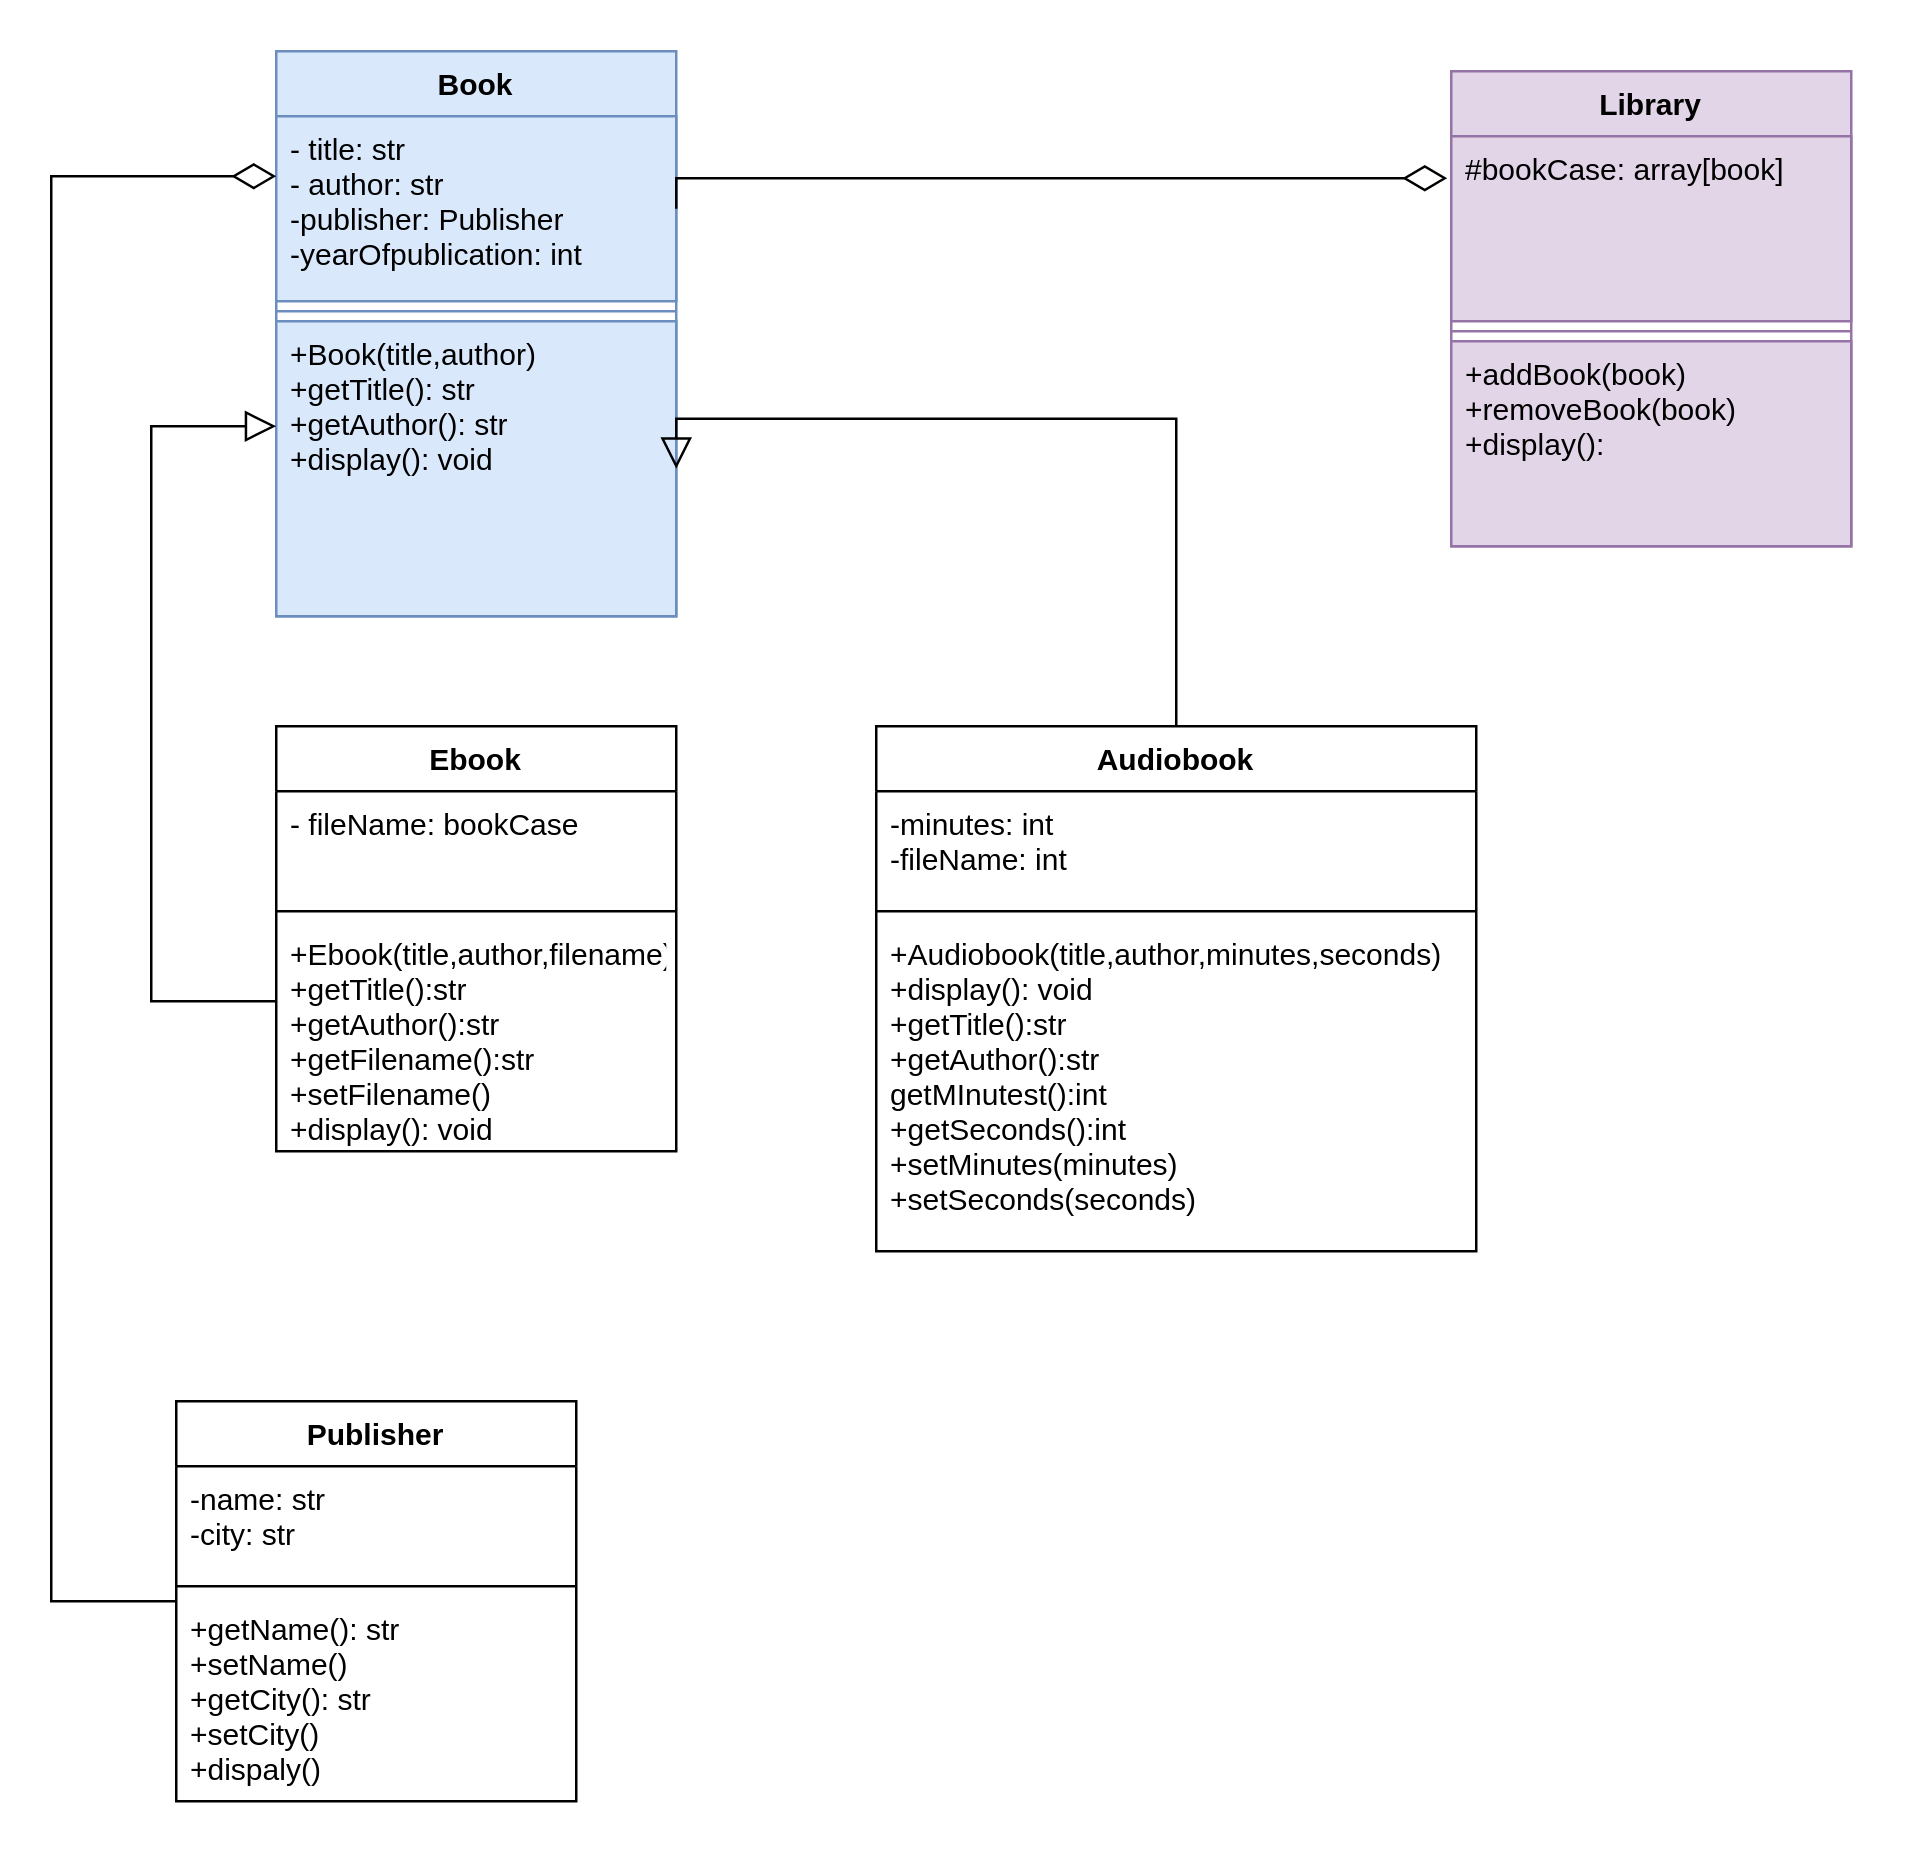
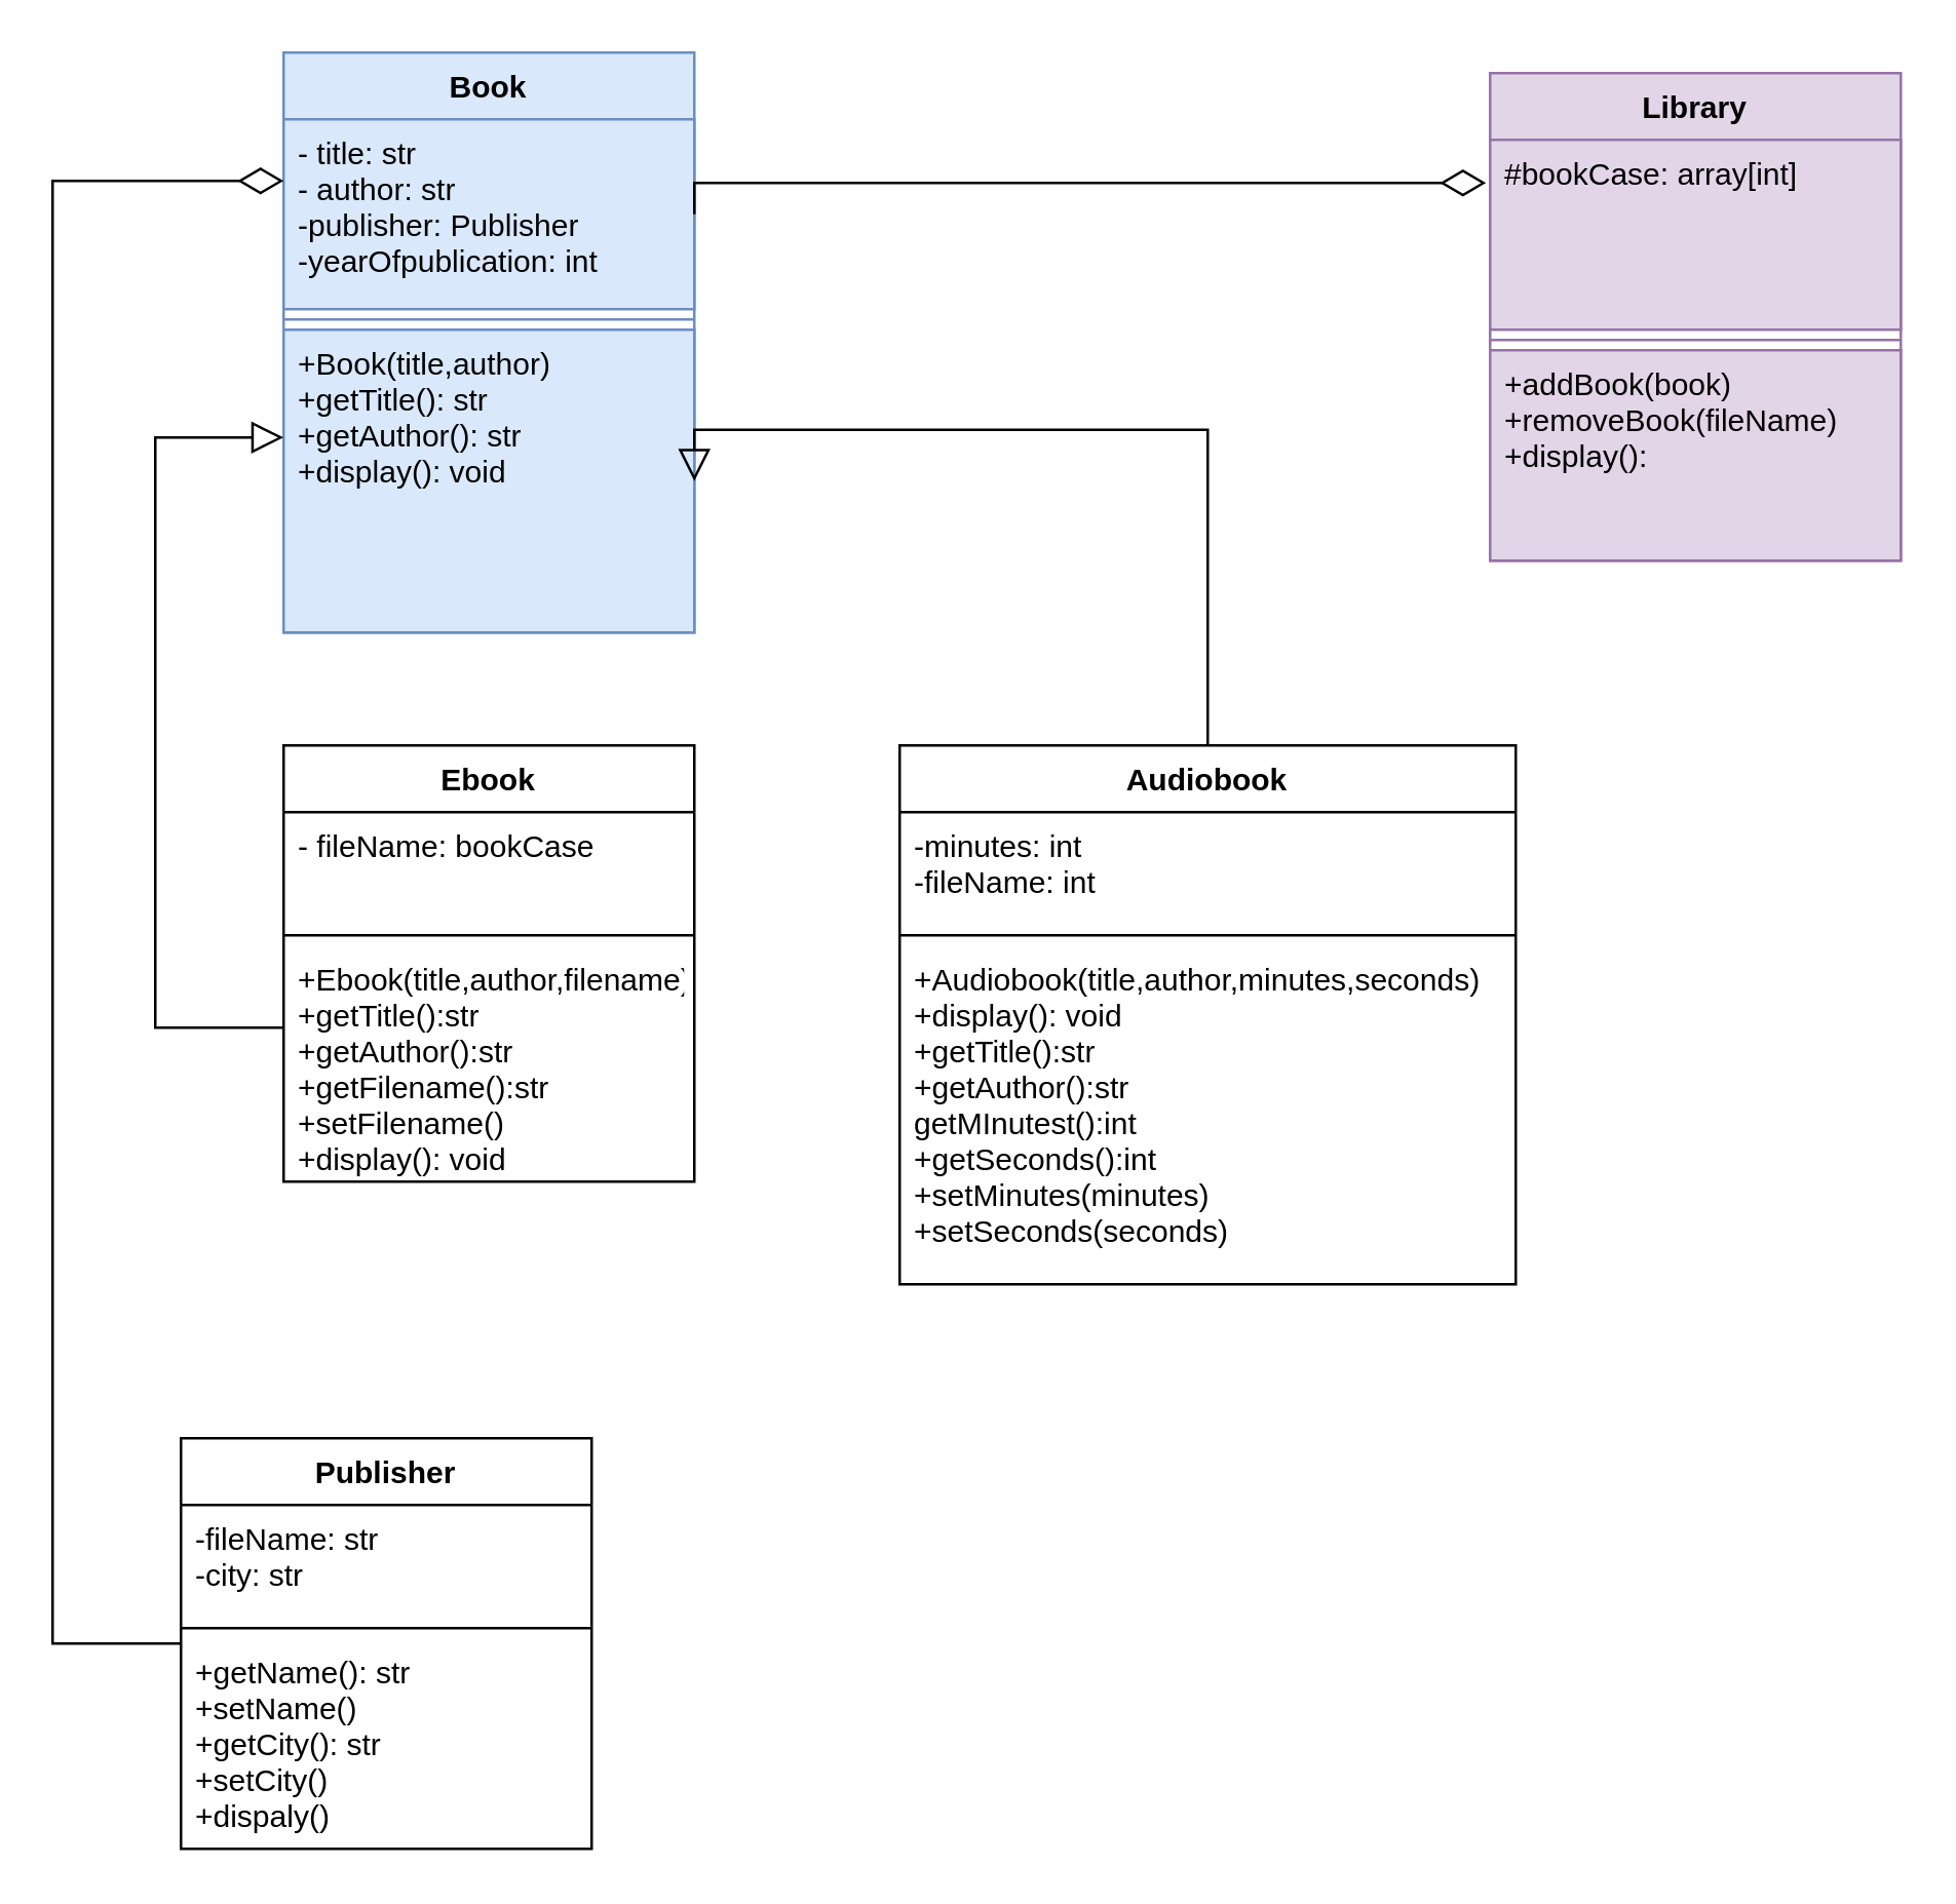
  <mxCell id="0" />
  <mxCell id="1" parent="0" />
  <mxCell id="2" value="Book" style="swimlane;fontStyle=1;align=center;verticalAlign=top;childLayout=stackLayout;horizontal=1;startSize=26;horizontalStack=0;resizeParent=1;resizeParentMax=0;resizeLast=0;collapsible=1;marginBottom=0;fillColor=#dae8fc;strokeColor=#6c8ebf;" parent="1" vertex="1"><mxGeometry x="110" y="20" width="160" height="226" as="geometry" /></mxCell>
  <mxCell id="3" value="- title: str&#10;- author: str&#10;-publisher: Publisher&#10;-yearOfpublication: int&#10;" style="text;strokeColor=#6c8ebf;fillColor=#dae8fc;align=left;verticalAlign=top;spacingLeft=4;spacingRight=4;overflow=hidden;rotatable=0;points=[[0,0.5],[1,0.5]];portConstraint=eastwest;" parent="2" vertex="1"><mxGeometry y="26" width="160" height="74" as="geometry" /></mxCell>
  <mxCell id="4" value="" style="line;strokeWidth=1;fillColor=none;align=left;verticalAlign=middle;spacingTop=-1;spacingLeft=3;spacingRight=3;rotatable=0;labelPosition=right;points=[];portConstraint=eastwest;strokeColor=inherit;" parent="2" vertex="1"><mxGeometry y="100" width="160" height="8" as="geometry" /></mxCell>
  <mxCell id="5" value="+Book(title,author)&#10;+getTitle(): str&#10;+getAuthor(): str&#10;+display(): void" style="text;strokeColor=#6c8ebf;fillColor=#dae8fc;align=left;verticalAlign=top;spacingLeft=4;spacingRight=4;overflow=hidden;rotatable=0;points=[[0,0.5],[1,0.5]];portConstraint=eastwest;" parent="2" vertex="1"><mxGeometry y="108" width="160" height="118" as="geometry" /></mxCell>
  <mxCell id="6" style="edgeStyle=orthogonalEdgeStyle;rounded=0;orthogonalLoop=1;jettySize=auto;html=1;endArrow=block;endFill=0;strokeWidth=1;endSize=10;" parent="1" source="7" target="5" edge="1"><mxGeometry relative="1" as="geometry"><Array as="points"><mxPoint x="60" y="400" /><mxPoint x="60" y="170" /></Array></mxGeometry></mxCell>
  <mxCell id="7" value="Ebook" style="swimlane;fontStyle=1;align=center;verticalAlign=top;childLayout=stackLayout;horizontal=1;startSize=26;horizontalStack=0;resizeParent=1;resizeParentMax=0;resizeLast=0;collapsible=1;marginBottom=0;" parent="1" vertex="1"><mxGeometry x="110" y="290" width="160" height="170" as="geometry" /></mxCell>
  <mxCell id="8" value="- fileName: bookCase " style="text;strokeColor=none;fillColor=none;align=left;verticalAlign=top;spacingLeft=4;spacingRight=4;overflow=hidden;rotatable=0;points=[[0,0.5],[1,0.5]];portConstraint=eastwest;" parent="7" vertex="1"><mxGeometry y="26" width="160" height="44" as="geometry" /></mxCell>
  <mxCell id="9" value="" style="line;strokeWidth=1;fillColor=none;align=left;verticalAlign=middle;spacingTop=-1;spacingLeft=3;spacingRight=3;rotatable=0;labelPosition=right;points=[];portConstraint=eastwest;strokeColor=inherit;" parent="7" vertex="1"><mxGeometry y="70" width="160" height="8" as="geometry" /></mxCell>
  <mxCell id="10" value="+Ebook(title,author,filename):&#10;+getTitle():str&#10;+getAuthor():str&#10;+getFilename():str&#10;+setFilename()&#10;+display(): void" style="text;strokeColor=none;fillColor=none;align=left;verticalAlign=top;spacingLeft=4;spacingRight=4;overflow=hidden;rotatable=0;points=[[0,0.5],[1,0.5]];portConstraint=eastwest;" parent="7" vertex="1"><mxGeometry y="78" width="160" height="92" as="geometry" /></mxCell>
  <mxCell id="11" style="edgeStyle=orthogonalEdgeStyle;rounded=0;orthogonalLoop=1;jettySize=auto;html=1;entryX=1;entryY=0.5;entryDx=0;entryDy=0;endArrow=block;endFill=0;strokeWidth=1;endSize=10;" parent="1" source="12" target="5" edge="1"><mxGeometry relative="1" as="geometry"><Array as="points"><mxPoint x="470" y="167" /></Array></mxGeometry></mxCell>
  <mxCell id="12" value="Audiobook" style="swimlane;fontStyle=1;align=center;verticalAlign=top;childLayout=stackLayout;horizontal=1;startSize=26;horizontalStack=0;resizeParent=1;resizeParentMax=0;resizeLast=0;collapsible=1;marginBottom=0;" parent="1" vertex="1"><mxGeometry x="350" y="290" width="240" height="210" as="geometry" /></mxCell>
  <mxCell id="13" value="-minutes: int&#10;-fileName: int" style="text;strokeColor=none;fillColor=none;align=left;verticalAlign=top;spacingLeft=4;spacingRight=4;overflow=hidden;rotatable=0;points=[[0,0.5],[1,0.5]];portConstraint=eastwest;" parent="12" vertex="1"><mxGeometry y="26" width="240" height="44" as="geometry" /></mxCell>
  <mxCell id="14" value="" style="line;strokeWidth=1;fillColor=none;align=left;verticalAlign=middle;spacingTop=-1;spacingLeft=3;spacingRight=3;rotatable=0;labelPosition=right;points=[];portConstraint=eastwest;strokeColor=inherit;" parent="12" vertex="1"><mxGeometry y="70" width="240" height="8" as="geometry" /></mxCell>
  <mxCell id="15" value="+Audiobook(title,author,minutes,seconds)&#10;+display(): void&#10;+getTitle():str&#10;+getAuthor():str&#10;getMInutest():int&#10;+getSeconds():int&#10;+setMinutes(minutes)&#10;+setSeconds(seconds)" style="text;strokeColor=none;fillColor=none;align=left;verticalAlign=top;spacingLeft=4;spacingRight=4;overflow=hidden;rotatable=0;points=[[0,0.5],[1,0.5]];portConstraint=eastwest;" parent="12" vertex="1"><mxGeometry y="78" width="240" height="132" as="geometry" /></mxCell>
  <mxCell id="16" value="Library" style="swimlane;fontStyle=1;align=center;verticalAlign=top;childLayout=stackLayout;horizontal=1;startSize=26;horizontalStack=0;resizeParent=1;resizeParentMax=0;resizeLast=0;collapsible=1;marginBottom=0;fillColor=#e1d5e7;strokeColor=#9673a6;" parent="1" vertex="1"><mxGeometry x="580" y="28" width="160" height="190" as="geometry" /></mxCell>
- <mxCell id="17" value="#bookCase: array[book]" style="text;strokeColor=#9673a6;fillColor=#e1d5e7;align=left;verticalAlign=top;spacingLeft=4;spacingRight=4;overflow=hidden;rotatable=0;points=[[0,0.5],[1,0.5]];portConstraint=eastwest;" parent="16" vertex="1"><mxGeometry y="26" width="160" height="74" as="geometry" /></mxCell>
+ <mxCell id="17" value="#bookCase: array[int]" style="text;strokeColor=#9673a6;fillColor=#e1d5e7;align=left;verticalAlign=top;spacingLeft=4;spacingRight=4;overflow=hidden;rotatable=0;points=[[0,0.5],[1,0.5]];portConstraint=eastwest;" parent="16" vertex="1"><mxGeometry y="26" width="160" height="74" as="geometry" /></mxCell>
  <mxCell id="18" value="" style="line;strokeWidth=1;fillColor=none;align=left;verticalAlign=middle;spacingTop=-1;spacingLeft=3;spacingRight=3;rotatable=0;labelPosition=right;points=[];portConstraint=eastwest;strokeColor=inherit;" parent="16" vertex="1"><mxGeometry y="100" width="160" height="8" as="geometry" /></mxCell>
- <mxCell id="19" value="+addBook(book)&#10;+removeBook(book)&#10;+display(): " style="text;strokeColor=#9673a6;fillColor=#e1d5e7;align=left;verticalAlign=top;spacingLeft=4;spacingRight=4;overflow=hidden;rotatable=0;points=[[0,0.5],[1,0.5]];portConstraint=eastwest;" parent="16" vertex="1"><mxGeometry y="108" width="160" height="82" as="geometry" /></mxCell>
+ <mxCell id="19" value="+addBook(book)&#10;+removeBook(fileName)&#10;+display(): " style="text;strokeColor=#9673a6;fillColor=#e1d5e7;align=left;verticalAlign=top;spacingLeft=4;spacingRight=4;overflow=hidden;rotatable=0;points=[[0,0.5],[1,0.5]];portConstraint=eastwest;" parent="16" vertex="1"><mxGeometry y="108" width="160" height="82" as="geometry" /></mxCell>
  <mxCell id="20" style="edgeStyle=orthogonalEdgeStyle;rounded=0;orthogonalLoop=1;jettySize=auto;html=1;exitX=1;exitY=0.5;exitDx=0;exitDy=0;entryX=-0.01;entryY=0.227;entryDx=0;entryDy=0;entryPerimeter=0;strokeWidth=1;endArrow=diamondThin;endFill=0;endSize=15;" parent="1" source="3" target="17" edge="1"><mxGeometry relative="1" as="geometry"><Array as="points"><mxPoint x="270" y="71" /></Array></mxGeometry></mxCell>
  <mxCell id="21" value="" style="edgeStyle=orthogonalEdgeStyle;rounded=0;orthogonalLoop=1;jettySize=auto;html=1;endSize=15;endArrow=diamondThin;endFill=0;" edge="1" parent="1" source="22"><mxGeometry relative="1" as="geometry"><mxPoint x="110" y="70" as="targetPoint" /><Array as="points"><mxPoint x="20" y="640" /><mxPoint x="20" y="70" /><mxPoint x="110" y="70" /></Array></mxGeometry></mxCell>
  <mxCell id="22" value="Publisher" style="swimlane;fontStyle=1;align=center;verticalAlign=top;childLayout=stackLayout;horizontal=1;startSize=26;horizontalStack=0;resizeParent=1;resizeParentMax=0;resizeLast=0;collapsible=1;marginBottom=0;" vertex="1" parent="1"><mxGeometry x="70" y="560" width="160" height="160" as="geometry" /></mxCell>
- <mxCell id="23" value="-name: str&#10;-city: str" style="text;strokeColor=none;fillColor=none;align=left;verticalAlign=top;spacingLeft=4;spacingRight=4;overflow=hidden;rotatable=0;points=[[0,0.5],[1,0.5]];portConstraint=eastwest;" vertex="1" parent="22"><mxGeometry y="26" width="160" height="44" as="geometry" /></mxCell>
+ <mxCell id="23" value="-fileName: str&#10;-city: str" style="text;strokeColor=none;fillColor=none;align=left;verticalAlign=top;spacingLeft=4;spacingRight=4;overflow=hidden;rotatable=0;points=[[0,0.5],[1,0.5]];portConstraint=eastwest;" vertex="1" parent="22"><mxGeometry y="26" width="160" height="44" as="geometry" /></mxCell>
  <mxCell id="24" value="" style="line;strokeWidth=1;fillColor=none;align=left;verticalAlign=middle;spacingTop=-1;spacingLeft=3;spacingRight=3;rotatable=0;labelPosition=right;points=[];portConstraint=eastwest;strokeColor=inherit;" vertex="1" parent="22"><mxGeometry y="70" width="160" height="8" as="geometry" /></mxCell>
  <mxCell id="25" value="+getName(): str&#10;+setName()&#10;+getCity(): str&#10;+setCity()&#10;+dispaly()" style="text;strokeColor=none;fillColor=none;align=left;verticalAlign=top;spacingLeft=4;spacingRight=4;overflow=hidden;rotatable=0;points=[[0,0.5],[1,0.5]];portConstraint=eastwest;" vertex="1" parent="22"><mxGeometry y="78" width="160" height="82" as="geometry" /></mxCell>
